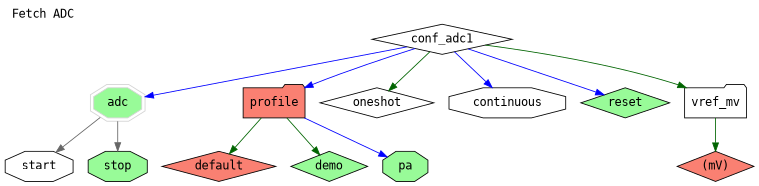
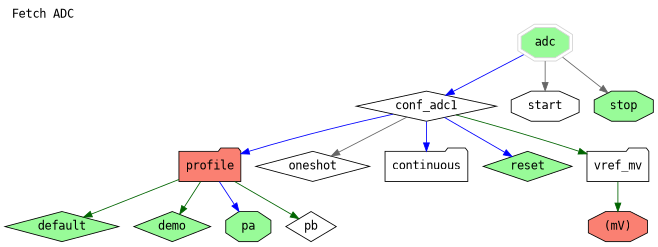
  digraph {
    fontname="DejaVu Sans Mono"
    label="Fetch ADC"
    labeljust=left
    labelloc=top
    node [fillcolor=white fontname="DejaVu Sans Mono" shape=diamond style=filled]
    edge [color=darkgreen fontname="DejaVu Sans Mono"]
    adc [color=lightgrey fillcolor=palegreen peripheries=2 shape=octagon]
    conf_adc1
    start [shape=octagon]
    stop [fillcolor=palegreen shape=octagon]
    profile [fillcolor=salmon shape=folder]
    oneshot
-   continuous [shape=octagon]
+   continuous [shape=folder]
    reset [fillcolor=palegreen]
    vref_mv [shape=folder]
-   default [fillcolor=salmon]
+   default [fillcolor=palegreen]
    demo [fillcolor=palegreen]
    pa [fillcolor=palegreen shape=octagon]
-   "(mV)" [fillcolor=salmon]
-   conf_adc1 -> adc [color=blue]
+   pb
+   "(mV)" [fillcolor=salmon shape=octagon]
+   adc -> conf_adc1 [color=blue]
    adc -> start [color=gray40]
    adc -> stop [color=gray40]
    conf_adc1 -> profile [color=blue]
-   conf_adc1 -> oneshot
+   conf_adc1 -> oneshot [color=gray40]
    conf_adc1 -> continuous [color=blue]
    conf_adc1 -> reset [color=blue]
    conf_adc1 -> vref_mv
    profile -> default
    profile -> demo
    profile -> pa [color=blue]
+   profile -> pb
    vref_mv -> "(mV)"
  }
